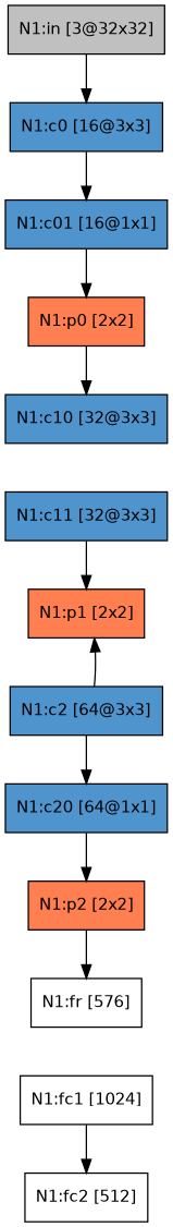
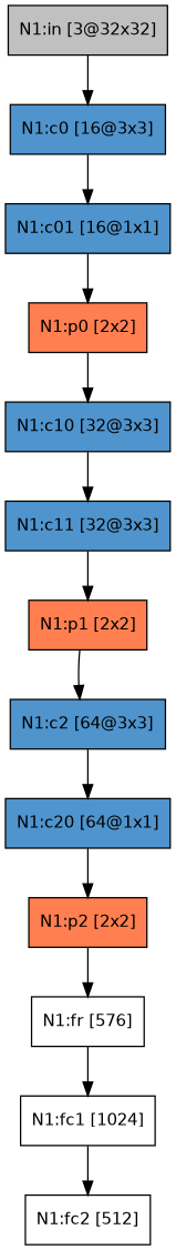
  digraph {
    fontname="DejaVu Sans"
    rankdir=TB
    node [fillcolor=steelblue3 fontname="DejaVu Sans" fontsize=12 shape=box style=filled]
    edge [fontname="DejaVu Sans"]
    n1 [fillcolor=gray label="N1:in [3@32x32]"]
    n2 [label="N1:c0 [16@3x3]"]
    n3 [label="N1:c01 [16@1x1]"]
    n4 [fillcolor=coral label="N1:p0 [2x2]"]
    n5 [label="N1:c10 [32@3x3]"]
    n6 [label="N1:c11 [32@3x3]"]
    n7 [fillcolor=coral label="N1:p1 [2x2]"]
    n8 [label="N1:c2 [64@3x3]"]
    n9 [label="N1:c20 [64@1x1]"]
    n10 [fillcolor=coral label="N1:p2 [2x2]"]
    n11 [fillcolor=White label="N1:fr [576]"]
    n12 [fillcolor=White label="N1:fc1 [1024]"]
    n13 [fillcolor=White label="N1:fc2 [512]"]
    n1 -> n2
    n2 -> n3
    n3 -> n4
    n4 -> n5
+   n5 -> n6
    n6 -> n7
-   n8 -> n7
+   n7 -> n8
    n8 -> n9
    n9 -> n10
    n10 -> n11
+   n11 -> n12
    n12 -> n13
  }
